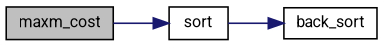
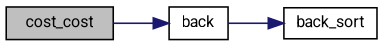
  digraph {
    fontname=Roboto
    rankdir=LR
    node [color=black fillcolor=white fontname=Roboto fontsize=10 shape=record style=filled]
    edge [color=midnightblue fontname=Roboto fontsize=10 labelfontname=Helvetica labelfontsize=10 style=solid]
-   n1 [fillcolor=grey75 fontcolor=black height=0.2 label=maxm_cost width=0.4]
-   n2 [height=0.2 label=sort width=0.4]
+   n1 [fillcolor=grey75 fontcolor=black height=0.2 label=cost_cost width=0.4]
+   n2 [height=0.2 label=back width=0.4]
    n3 [height=0.2 label=back_sort width=0.4]
    n1 -> n2
    n2 -> n3
  }
